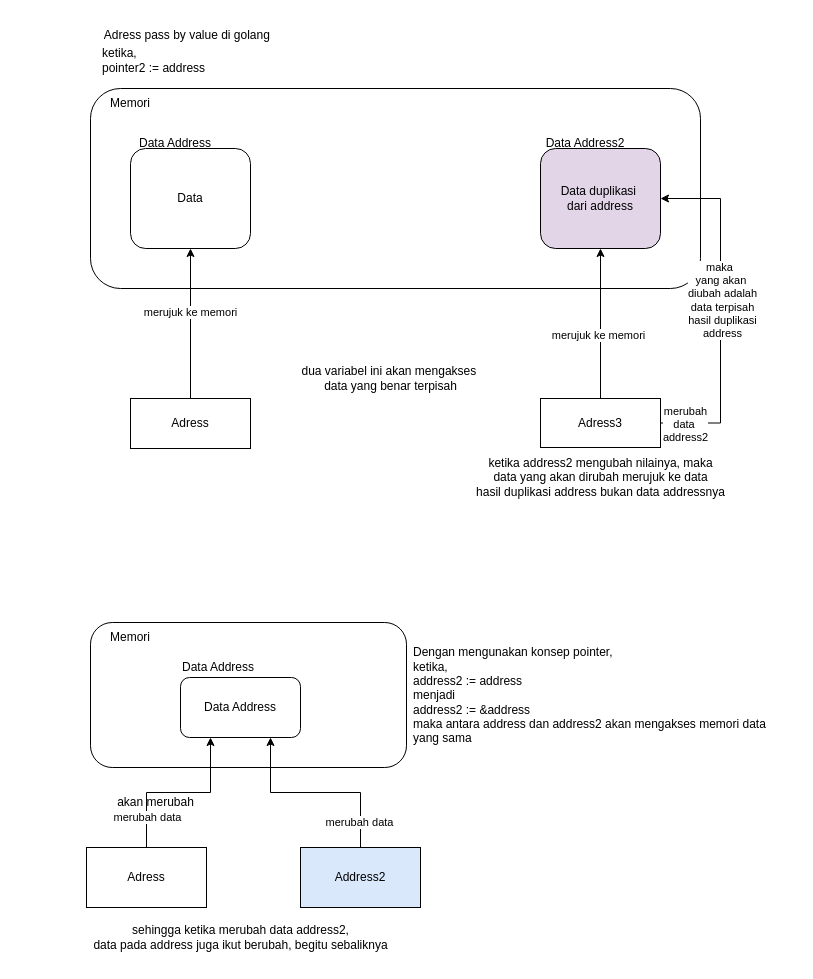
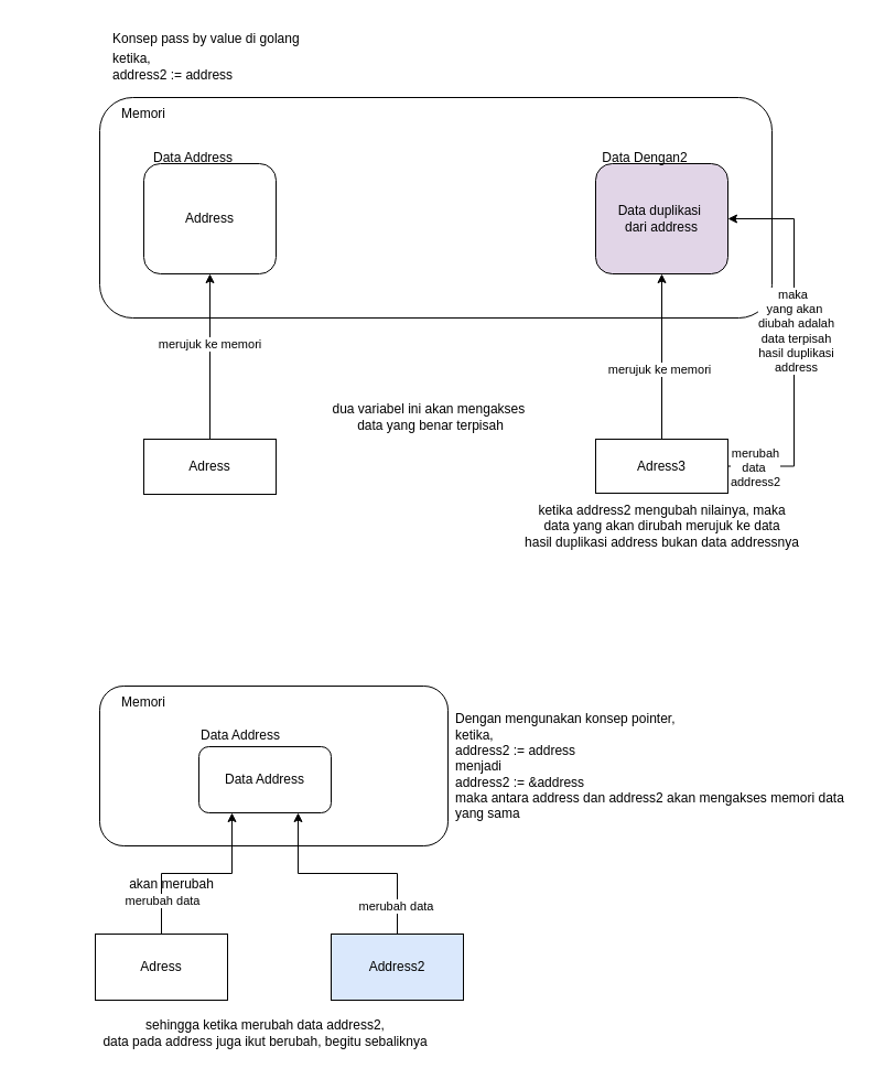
  <mxCell id="0" />
  <mxCell id="1" parent="0" />
  <mxCell id="2" value="" style="rounded=1;whiteSpace=wrap;html=1;" vertex="1" parent="1"><mxGeometry x="90" y="88" width="610" height="200" as="geometry" /></mxCell>
  <mxCell id="3" value="Memori" style="text;html=1;align=center;verticalAlign=middle;whiteSpace=wrap;rounded=0;" vertex="1" parent="1"><mxGeometry x="20" y="88" width="220" height="30" as="geometry" /></mxCell>
- <mxCell id="4" value="Data" style="rounded=1;whiteSpace=wrap;html=1;" vertex="1" parent="1"><mxGeometry x="130" y="148" width="120" height="100" as="geometry" /></mxCell>
+ <mxCell id="4" value="Address" style="rounded=1;whiteSpace=wrap;html=1;" vertex="1" parent="1"><mxGeometry x="130" y="148" width="120" height="100" as="geometry" /></mxCell>
  <mxCell id="5" value="Data Address" style="text;html=1;align=center;verticalAlign=middle;whiteSpace=wrap;rounded=0;" vertex="1" parent="1"><mxGeometry x="120" y="128" width="110" height="30" as="geometry" /></mxCell>
  <mxCell id="6" value="Data duplikasi&amp;nbsp;&lt;br&gt;dari address" style="rounded=1;whiteSpace=wrap;html=1;fillColor=#e1d5e7;" vertex="1" parent="1"><mxGeometry x="540" y="148" width="120" height="100" as="geometry" /></mxCell>
- <mxCell id="7" value="Data Address2" style="text;html=1;align=center;verticalAlign=middle;whiteSpace=wrap;rounded=0;" vertex="1" parent="1"><mxGeometry x="530" y="128" width="110" height="30" as="geometry" /></mxCell>
+ <mxCell id="7" value="Data Dengan2" style="text;html=1;align=center;verticalAlign=middle;whiteSpace=wrap;rounded=0;" vertex="1" parent="1"><mxGeometry x="530" y="128" width="110" height="30" as="geometry" /></mxCell>
  <mxCell id="8" style="edgeStyle=orthogonalEdgeStyle;rounded=0;orthogonalLoop=1;jettySize=auto;html=1;exitX=0.5;exitY=0;exitDx=0;exitDy=0;" edge="1" parent="1" source="10" target="4"><mxGeometry relative="1" as="geometry" /></mxCell>
  <mxCell id="9" value="merujuk ke memori" style="edgeLabel;html=1;align=center;verticalAlign=middle;resizable=0;points=[];" vertex="1" connectable="0" parent="8"><mxGeometry x="0.16" y="1" relative="1" as="geometry"><mxPoint as="offset" /></mxGeometry></mxCell>
  <mxCell id="10" value="Adress" style="whiteSpace=wrap;html=1;" vertex="1" parent="1"><mxGeometry x="130" y="398" width="120" height="50" as="geometry" /></mxCell>
- <mxCell id="11" value="Adress pass by value di golang&amp;nbsp;" style="text;html=1;align=center;verticalAlign=middle;resizable=0;points=[];autosize=1;strokeColor=none;fillColor=none;" vertex="1" parent="1"><mxGeometry x="88" y="20" width="200" height="30" as="geometry" /></mxCell>
+ <mxCell id="11" value="Konsep pass by value di golang&amp;nbsp;" style="text;html=1;align=center;verticalAlign=middle;resizable=0;points=[];autosize=1;strokeColor=none;fillColor=none;" vertex="1" parent="1"><mxGeometry x="88" y="20" width="200" height="30" as="geometry" /></mxCell>
  <mxCell id="12" style="edgeStyle=orthogonalEdgeStyle;rounded=0;orthogonalLoop=1;jettySize=auto;html=1;entryX=0.5;entryY=1;entryDx=0;entryDy=0;" edge="1" parent="1" source="17" target="6"><mxGeometry relative="1" as="geometry" /></mxCell>
  <mxCell id="13" value="merujuk ke memori" style="edgeLabel;html=1;align=center;verticalAlign=middle;resizable=0;points=[];" vertex="1" connectable="0" parent="12"><mxGeometry x="-0.147" y="3" relative="1" as="geometry"><mxPoint as="offset" /></mxGeometry></mxCell>
  <mxCell id="14" style="edgeStyle=orthogonalEdgeStyle;rounded=0;orthogonalLoop=1;jettySize=auto;html=1;exitX=1;exitY=0.5;exitDx=0;exitDy=0;entryX=1;entryY=0.5;entryDx=0;entryDy=0;" edge="1" parent="1" source="17" target="6"><mxGeometry relative="1" as="geometry"><Array as="points"><mxPoint x="720" y="423" /><mxPoint x="720" y="198" /></Array></mxGeometry></mxCell>
  <mxCell id="15" value="maka&amp;nbsp;&amp;nbsp;&lt;br&gt;yang akan&amp;nbsp;&lt;br&gt;diubah adalah&lt;br&gt;data terpisah&lt;br&gt;hasil duplikasi&lt;br&gt;address" style="edgeLabel;html=1;align=center;verticalAlign=middle;resizable=0;points=[];" vertex="1" connectable="0" parent="14"><mxGeometry x="0.065" y="-1" relative="1" as="geometry"><mxPoint as="offset" /></mxGeometry></mxCell>
  <mxCell id="16" value="merubah&lt;br&gt;data&amp;nbsp;&lt;br&gt;address2" style="edgeLabel;html=1;align=center;verticalAlign=middle;resizable=0;points=[];" vertex="1" connectable="0" parent="14"><mxGeometry x="-0.861" relative="1" as="geometry"><mxPoint y="1" as="offset" /></mxGeometry></mxCell>
  <mxCell id="17" value="Adress3" style="whiteSpace=wrap;html=1;" vertex="1" parent="1"><mxGeometry x="540" y="398" width="120" height="49" as="geometry" /></mxCell>
  <mxCell id="18" value="dua variabel ini akan mengakses&amp;nbsp;&lt;br&gt;data yang benar terpisah" style="text;html=1;align=center;verticalAlign=middle;resizable=0;points=[];autosize=1;strokeColor=none;fillColor=none;" vertex="1" parent="1"><mxGeometry x="290" y="358" width="200" height="40" as="geometry" /></mxCell>
  <mxCell id="19" value="ketika address2 mengubah nilainya, maka&lt;br&gt;data yang akan dirubah merujuk ke data&lt;br&gt;hasil duplikasi address bukan data addressnya" style="text;html=1;align=center;verticalAlign=middle;resizable=0;points=[];autosize=1;strokeColor=none;fillColor=none;" vertex="1" parent="1"><mxGeometry x="465" y="447" width="270" height="60" as="geometry" /></mxCell>
- <mxCell id="20" value="ketika,&lt;br&gt;&lt;div style=&quot;&quot;&gt;&lt;span style=&quot;background-color: initial;&quot;&gt;pointer2 := address&lt;/span&gt;&lt;/div&gt;" style="text;html=1;align=left;verticalAlign=middle;resizable=0;points=[];autosize=1;strokeColor=none;fillColor=none;" vertex="1" parent="1"><mxGeometry x="100" y="40" width="130" height="40" as="geometry" /></mxCell>
+ <mxCell id="20" value="ketika,&lt;br&gt;&lt;div style=&quot;&quot;&gt;&lt;span style=&quot;background-color: initial;&quot;&gt;address2 := address&lt;/span&gt;&lt;/div&gt;" style="text;html=1;align=left;verticalAlign=middle;resizable=0;points=[];autosize=1;strokeColor=none;fillColor=none;" vertex="1" parent="1"><mxGeometry x="100" y="40" width="130" height="40" as="geometry" /></mxCell>
  <mxCell id="21" style="edgeStyle=orthogonalEdgeStyle;rounded=0;orthogonalLoop=1;jettySize=auto;html=1;exitX=0.5;exitY=1;exitDx=0;exitDy=0;" edge="1" parent="1" source="17" target="17"><mxGeometry relative="1" as="geometry" /></mxCell>
  <mxCell id="22" value="" style="rounded=1;whiteSpace=wrap;html=1;" vertex="1" parent="1"><mxGeometry x="90" y="622" width="316" height="145" as="geometry" /></mxCell>
  <mxCell id="23" value="Memori" style="text;html=1;align=center;verticalAlign=middle;whiteSpace=wrap;rounded=0;" vertex="1" parent="1"><mxGeometry x="20" y="622" width="220" height="30" as="geometry" /></mxCell>
  <mxCell id="24" value="Data Address" style="rounded=1;whiteSpace=wrap;html=1;" vertex="1" parent="1"><mxGeometry x="180" y="677" width="120" height="60" as="geometry" /></mxCell>
  <mxCell id="25" value="Data Address" style="text;html=1;align=center;verticalAlign=middle;whiteSpace=wrap;rounded=0;" vertex="1" parent="1"><mxGeometry x="180" y="652" width="76" height="30" as="geometry" /></mxCell>
  <mxCell id="26" style="edgeStyle=orthogonalEdgeStyle;rounded=0;orthogonalLoop=1;jettySize=auto;html=1;exitX=0.5;exitY=0;exitDx=0;exitDy=0;entryX=0.25;entryY=1;entryDx=0;entryDy=0;" edge="1" parent="1" source="28" target="24"><mxGeometry relative="1" as="geometry" /></mxCell>
  <mxCell id="27" value="merubah data" style="edgeLabel;html=1;align=center;verticalAlign=middle;resizable=0;points=[];" vertex="1" connectable="0" parent="26"><mxGeometry x="-0.644" relative="1" as="geometry"><mxPoint as="offset" /></mxGeometry></mxCell>
  <mxCell id="28" value="Adress" style="whiteSpace=wrap;html=1;" vertex="1" parent="1"><mxGeometry x="86" y="847" width="120" height="60" as="geometry" /></mxCell>
  <mxCell id="29" style="edgeStyle=orthogonalEdgeStyle;rounded=0;orthogonalLoop=1;jettySize=auto;html=1;entryX=0.75;entryY=1;entryDx=0;entryDy=0;" edge="1" parent="1" source="31" target="24"><mxGeometry relative="1" as="geometry" /></mxCell>
  <mxCell id="30" value="merubah data" style="edgeLabel;html=1;align=center;verticalAlign=middle;resizable=0;points=[];" vertex="1" connectable="0" parent="29"><mxGeometry x="-0.74" y="2" relative="1" as="geometry"><mxPoint as="offset" /></mxGeometry></mxCell>
  <mxCell id="31" value="Address2" style="whiteSpace=wrap;html=1;fillColor=#dae8fc;" vertex="1" parent="1"><mxGeometry x="300" y="847" width="120" height="60" as="geometry" /></mxCell>
  <mxCell id="32" value="Dengan mengunakan konsep pointer,&lt;br&gt;ketika,&lt;br&gt;address2 := address&lt;br&gt;menjadi&lt;br&gt;address2 := &amp;amp;address&lt;br&gt;maka antara address dan address2 akan mengakses memori data&lt;br&gt;yang sama" style="text;html=1;align=left;verticalAlign=middle;resizable=0;points=[];autosize=1;strokeColor=none;fillColor=none;" vertex="1" parent="1"><mxGeometry x="411" y="639.5" width="380" height="110" as="geometry" /></mxCell>
  <mxCell id="33" value="akan merubah" style="text;html=1;align=center;verticalAlign=middle;resizable=0;points=[];autosize=1;strokeColor=none;fillColor=none;" vertex="1" parent="1"><mxGeometry x="105" y="787" width="100" height="30" as="geometry" /></mxCell>
  <mxCell id="34" value="sehingga ketika merubah data address2, &lt;br&gt;data pada address juga ikut berubah, begitu sebaliknya" style="text;html=1;align=center;verticalAlign=middle;resizable=0;points=[];autosize=1;strokeColor=none;fillColor=none;" vertex="1" parent="1"><mxGeometry x="80" y="917" width="320" height="40" as="geometry" /></mxCell>
